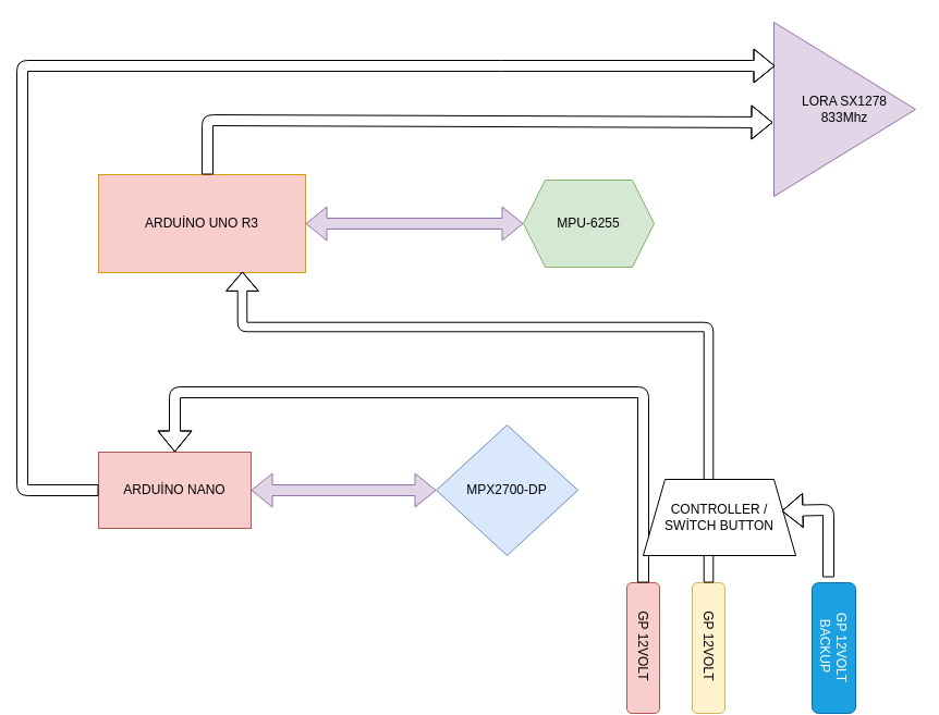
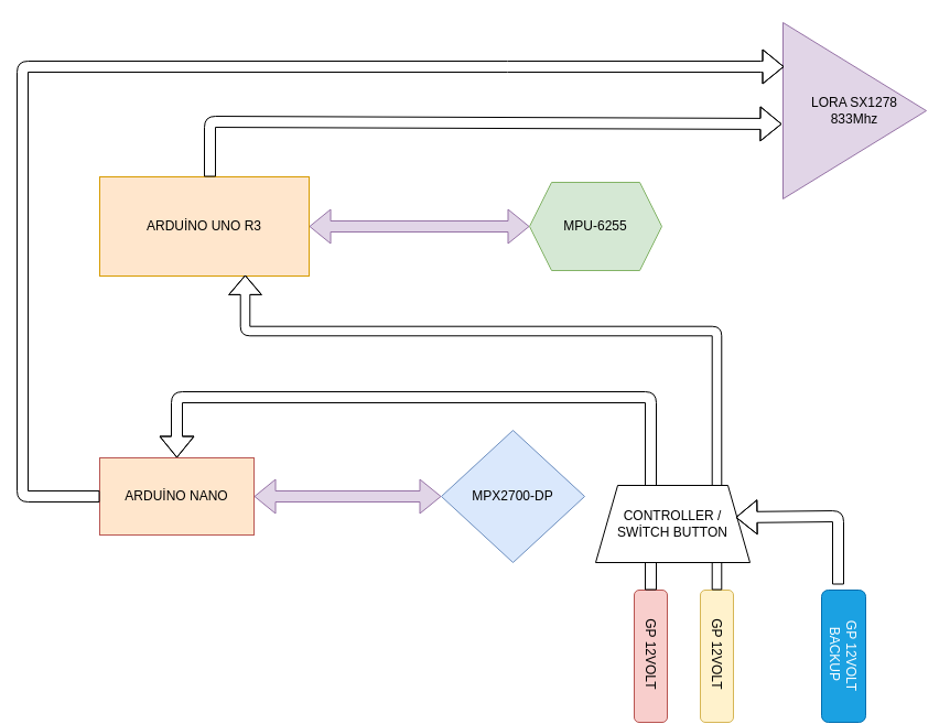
  <mxCell id="0" />
  <mxCell id="1" parent="0" />
- <mxCell id="2" value="ARDUİNO UNO R3&lt;br&gt;" style="rounded=0;whiteSpace=wrap;html=1;align=center;fillColor=#f8cecc;strokeColor=#d79b00;" parent="1" vertex="1"><mxGeometry x="90" y="160" width="190" height="90" as="geometry" /></mxCell>
+ <mxCell id="2" value="ARDUİNO UNO R3&lt;br&gt;" style="rounded=0;whiteSpace=wrap;html=1;align=center;fillColor=#ffe6cc;strokeColor=#d79b00;" parent="1" vertex="1"><mxGeometry x="90" y="160" width="190" height="90" as="geometry" /></mxCell>
  <mxCell id="3" value="" style="shape=flexArrow;endArrow=classic;startArrow=classic;html=1;fillColor=#e1d5e7;strokeColor=#9673a6;exitX=1;exitY=0.5;exitDx=0;exitDy=0;entryX=0;entryY=0.5;entryDx=0;entryDy=0;" parent="1" source="2" target="4" edge="1"><mxGeometry width="50" height="50" relative="1" as="geometry"><mxPoint x="294" y="204.5" as="sourcePoint" /><mxPoint x="464" y="204.5" as="targetPoint" /></mxGeometry></mxCell>
  <mxCell id="4" value="MPU-6255" style="shape=hexagon;perimeter=hexagonPerimeter2;whiteSpace=wrap;html=1;fixedSize=1;fillColor=#d5e8d4;strokeColor=#82b366;" parent="1" vertex="1"><mxGeometry x="480" y="165" width="120" height="80" as="geometry" /></mxCell>
- <mxCell id="5" value="ARDUİNO NANO" style="rounded=0;whiteSpace=wrap;html=1;fillColor=#f8cecc;strokeColor=#b85450;" parent="1" vertex="1"><mxGeometry x="90" y="415" width="140" height="70" as="geometry" /></mxCell>
+ <mxCell id="5" value="ARDUİNO NANO" style="rounded=0;whiteSpace=wrap;html=1;fillColor=#ffe6cc;strokeColor=#b85450;" parent="1" vertex="1"><mxGeometry x="90" y="415" width="140" height="70" as="geometry" /></mxCell>
  <mxCell id="6" value="" style="shape=flexArrow;endArrow=classic;startArrow=classic;html=1;fillColor=#e1d5e7;strokeColor=#9673a6;exitX=1;exitY=0.5;exitDx=0;exitDy=0;entryX=0;entryY=0.5;entryDx=0;entryDy=0;" parent="1" source="5" target="7" edge="1"><mxGeometry width="50" height="50" relative="1" as="geometry"><mxPoint x="250" y="450" as="sourcePoint" /><mxPoint x="380" y="450" as="targetPoint" /></mxGeometry></mxCell>
  <mxCell id="7" value="MPX2700-DP" style="rhombus;whiteSpace=wrap;html=1;fillColor=#dae8fc;strokeColor=#6c8ebf;" parent="1" vertex="1"><mxGeometry x="400" y="390" width="130" height="120" as="geometry" /></mxCell>
  <mxCell id="8" value="GP 12VOLT&amp;nbsp;" style="rounded=1;whiteSpace=wrap;html=1;rotation=90;fillColor=#f8cecc;strokeColor=#b85450;" parent="1" vertex="1"><mxGeometry x="530" y="580" width="120" height="30" as="geometry" /></mxCell>
  <mxCell id="9" value="GP 12VOLT BACKUP&amp;nbsp;" style="rounded=1;whiteSpace=wrap;html=1;rotation=90;fillColor=#1ba1e2;strokeColor=#006EAF;fontColor=#ffffff;" parent="1" vertex="1"><mxGeometry x="705" y="575" width="120" height="40" as="geometry" /></mxCell>
  <mxCell id="10" value="GP 12VOLT&amp;nbsp;" style="rounded=1;whiteSpace=wrap;html=1;rotation=90;fillColor=#fff2cc;strokeColor=#d6b656;" parent="1" vertex="1"><mxGeometry x="590" y="580" width="120" height="30" as="geometry" /></mxCell>
  <mxCell id="11" value="" style="shape=flexArrow;endArrow=classic;html=1;entryX=0.5;entryY=0;entryDx=0;entryDy=0;exitX=0;exitY=0.5;exitDx=0;exitDy=0;" parent="1" source="8" target="5" edge="1"><mxGeometry width="50" height="50" relative="1" as="geometry"><mxPoint x="590" y="445" as="sourcePoint" /><mxPoint x="160" y="360" as="targetPoint" /><Array as="points"><mxPoint x="590" y="360" /><mxPoint x="160" y="360" /></Array></mxGeometry></mxCell>
  <mxCell id="12" value="" style="shape=flexArrow;endArrow=classic;html=1;width=8.571;endSize=5.474;exitX=0;exitY=0.5;exitDx=0;exitDy=0;" parent="1" source="10" edge="1"><mxGeometry width="50" height="50" relative="1" as="geometry"><mxPoint x="650" y="450" as="sourcePoint" /><mxPoint x="222" y="249" as="targetPoint" /><Array as="points"><mxPoint x="650" y="300" /><mxPoint x="222" y="300" /></Array></mxGeometry></mxCell>
- <mxCell id="13" value="CONTROLLER /&lt;br&gt;SWİTCH BUTTON" style="shape=trapezoid;perimeter=trapezoidPerimeter;whiteSpace=wrap;html=1;fixedSize=1;" parent="1" vertex="1"><mxGeometry x="590" y="440" width="140" height="70" as="geometry" /></mxCell>
+ <mxCell id="13" value="CONTROLLER /&lt;br&gt;SWİTCH BUTTON" style="shape=trapezoid;perimeter=trapezoidPerimeter;whiteSpace=wrap;html=1;fixedSize=1;" parent="1" vertex="1"><mxGeometry x="540" y="440" width="140" height="70" as="geometry" /></mxCell>
  <mxCell id="14" value="" style="shape=flexArrow;endArrow=classic;html=1;entryX=0.907;entryY=0.414;entryDx=0;entryDy=0;entryPerimeter=0;" parent="1" target="13" edge="1"><mxGeometry width="50" height="50" relative="1" as="geometry"><mxPoint x="760" y="530" as="sourcePoint" /><mxPoint x="760" y="460" as="targetPoint" /><Array as="points"><mxPoint x="760" y="468" /></Array></mxGeometry></mxCell>
  <mxCell id="15" value="LORA SX1278&lt;br&gt;833Mhz" style="triangle;whiteSpace=wrap;html=1;fillColor=#e1d5e7;strokeColor=#9673a6;" parent="1" vertex="1"><mxGeometry x="710" y="20" width="130" height="160" as="geometry" /></mxCell>
  <mxCell id="16" value="" style="shape=flexArrow;endArrow=classic;html=1;exitX=0;exitY=0.5;exitDx=0;exitDy=0;" parent="1" source="5" edge="1"><mxGeometry width="50" height="50" relative="1" as="geometry"><mxPoint x="140" y="500" as="sourcePoint" /><mxPoint x="711" y="60" as="targetPoint" /><Array as="points"><mxPoint x="20" y="450" /><mxPoint x="20" y="60" /><mxPoint x="460" y="60" /><mxPoint x="690" y="60" /></Array></mxGeometry></mxCell>
  <mxCell id="17" value="" style="shape=flexArrow;endArrow=classic;html=1;entryX=-0.008;entryY=0.575;entryDx=0;entryDy=0;entryPerimeter=0;" parent="1" target="15" edge="1"><mxGeometry width="50" height="50" relative="1" as="geometry"><mxPoint x="190" y="160" as="sourcePoint" /><mxPoint x="700" y="110" as="targetPoint" /><Array as="points"><mxPoint x="190" y="110" /></Array></mxGeometry></mxCell>
